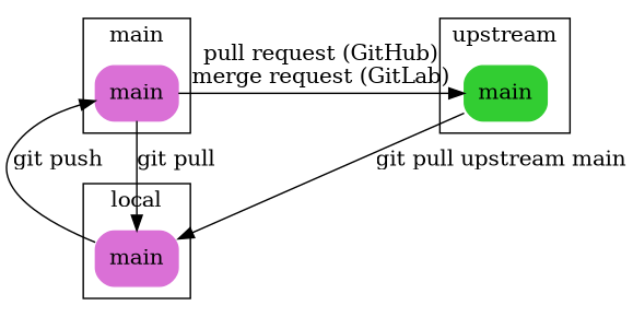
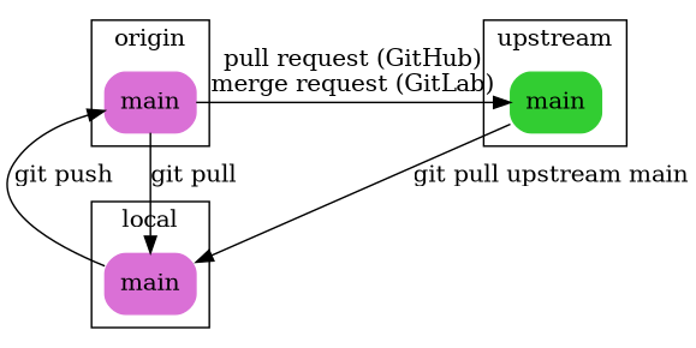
  digraph {
    node [color=orchid shape=box style="filled, rounded"]
    edge [constraint=false]
    n1 [label=main]
    n2 [label=main]
    n3 [color=limegreen label=main]
    subgraph cluster_1 {
      label=local
      n1
    }
    subgraph cluster_2 {
-     label=main
+     label=origin
      n2
    }
    subgraph cluster_3 {
      label=upstream
      n3
    }
    n1 -> n2 [label="git push"]
    n2 -> n1 [label="git pull" constraint=""]
    n2 -> n3 [label="pull request (GitHub)\nmerge request (GitLab)"]
    n3 -> n1 [label="git pull upstream main"]
  }
